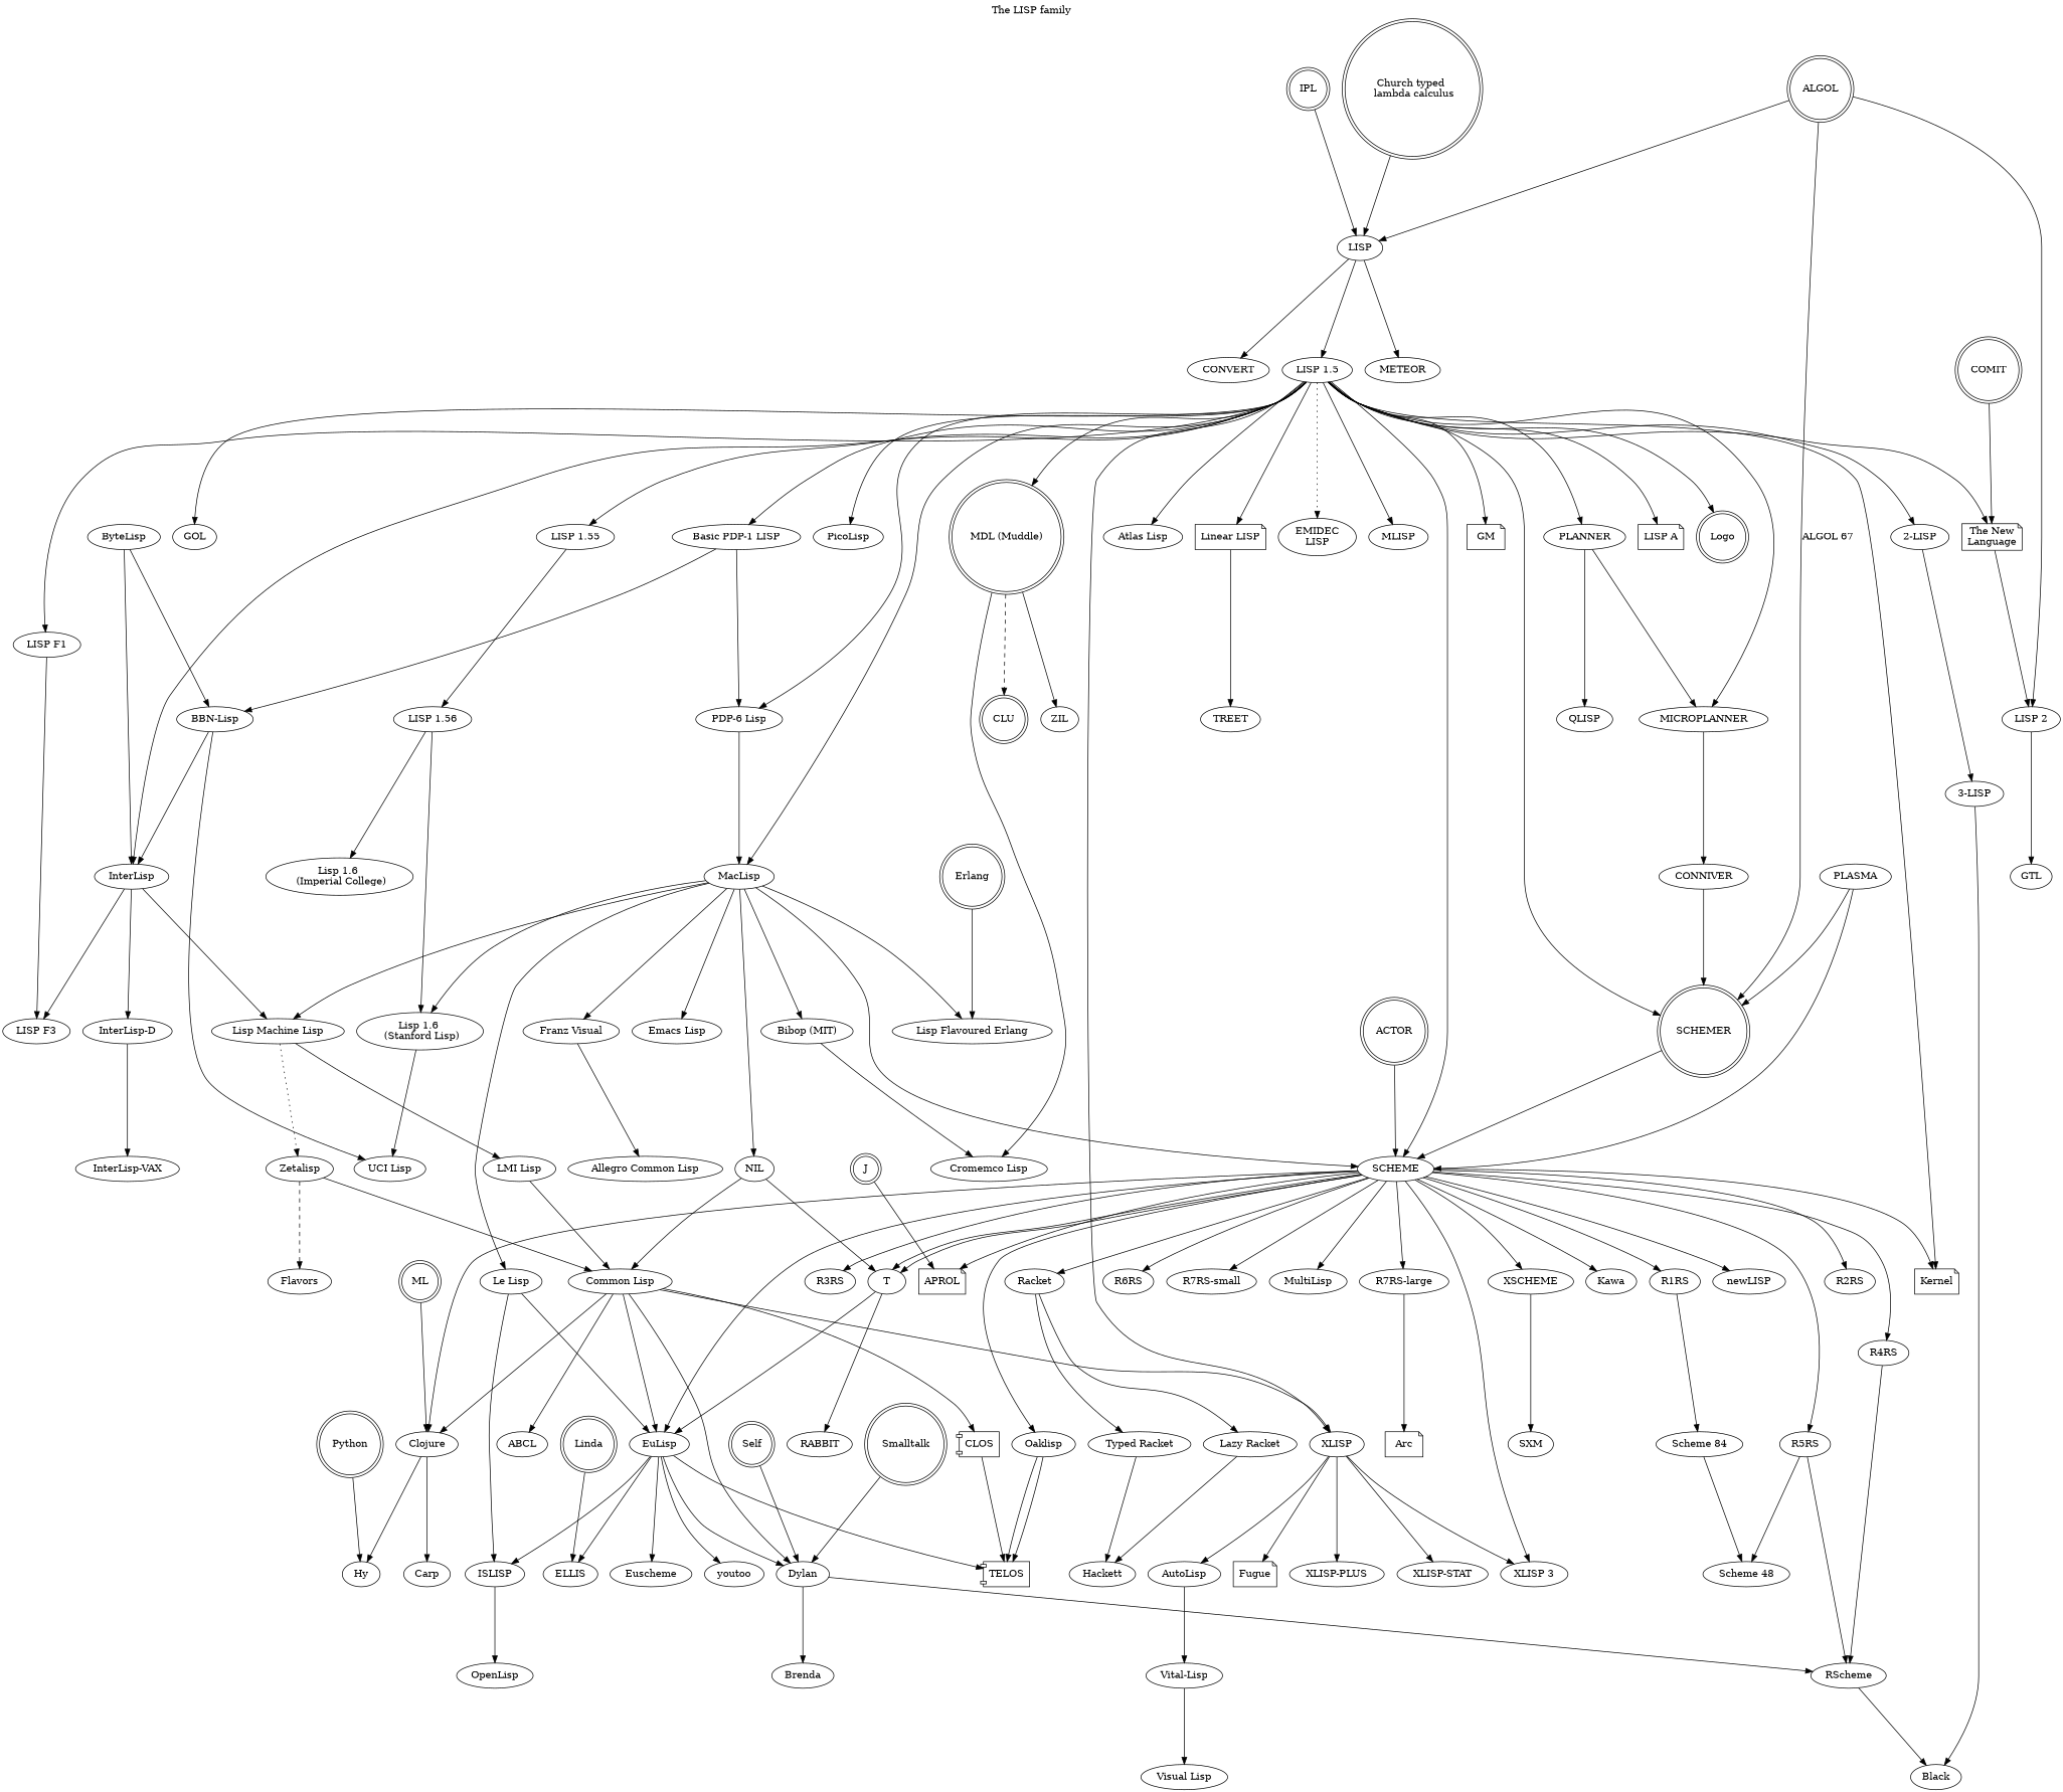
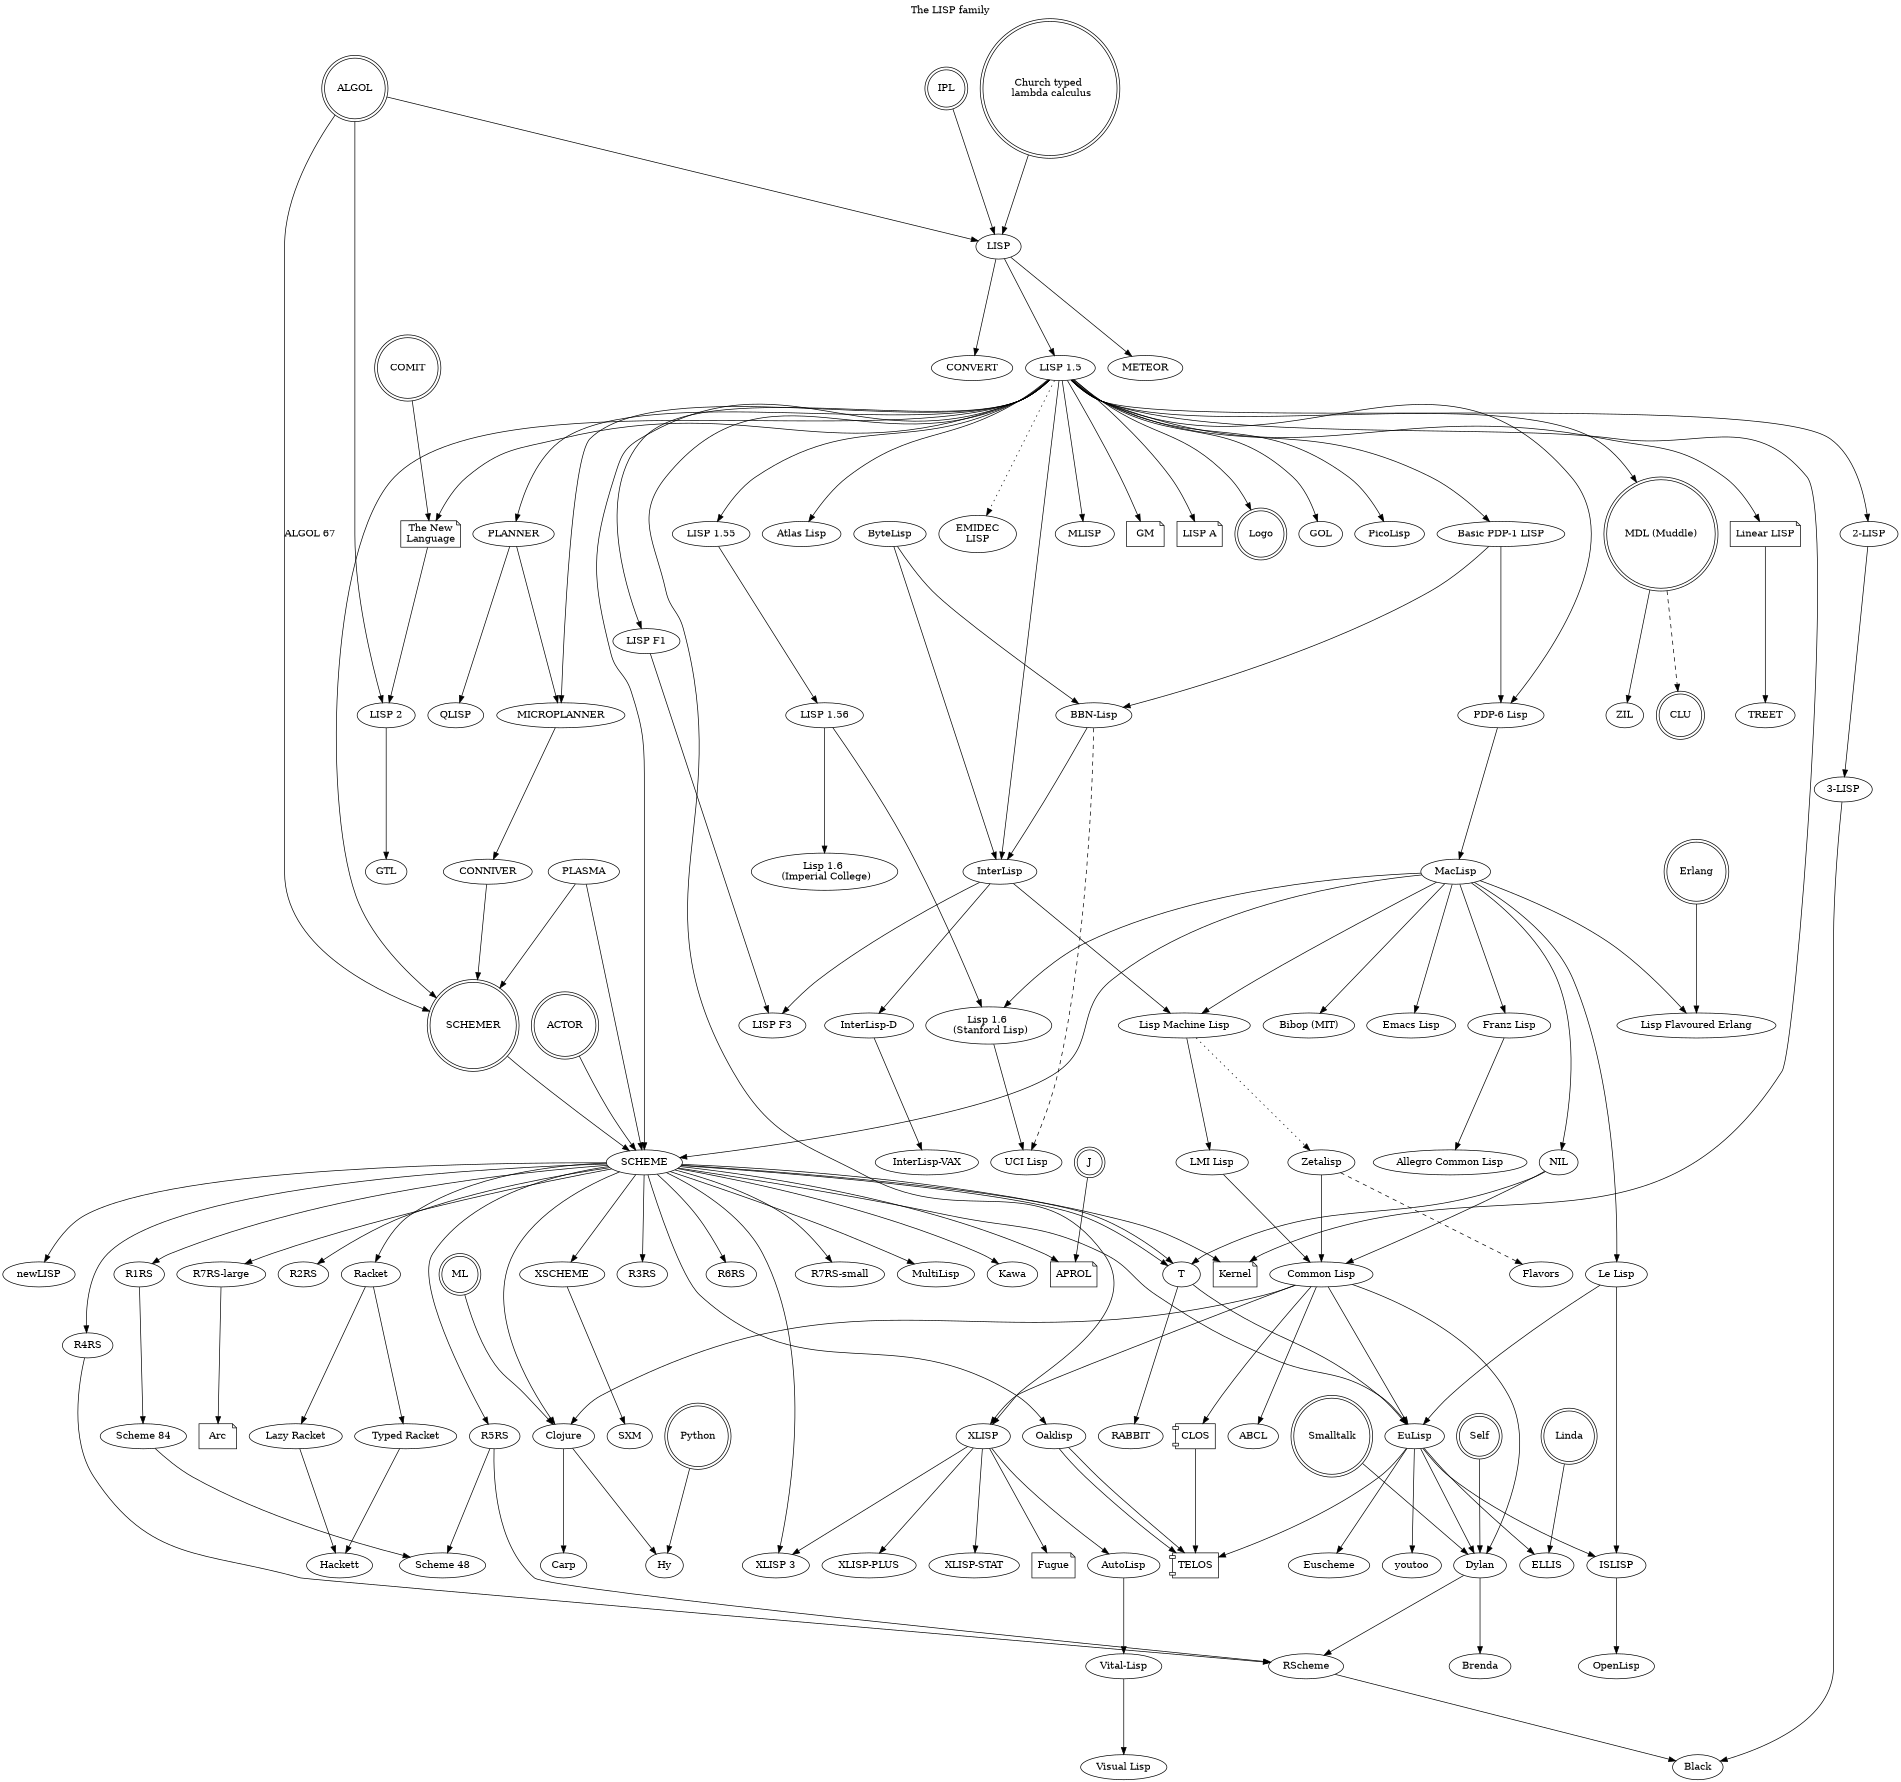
  digraph {
    concentrate=false
    constraint=true
    label="The LISP family"
    labelloc=t
    rank=new
    ranksep=1.5
    splines=true
    LISP
    "LISP 1.5"
    METEOR
    CONVERT
    PLANNER
    "MDL (Muddle)" [shape=doublecircle]
    MICROPLANNER
    SCHEMER [shape=doublecircle]
    InterLisp
    "Linear LISP" [shape=note]
    "Atlas Lisp"
    "LISP 1.55"
    MacLisp
    "Basic PDP-1 LISP"
    "EMIDEC\nLISP"
    MLISP
    "The New\nLanguage" [shape=note]
    GM [shape=note]
    "LISP A" [shape=note]
    "PDP-6 Lisp"
    SCHEME
    XLISP
    Logo [shape=doublecircle]
    GOL
    Kernel [shape=note]
    PicoLisp
    "2-LISP"
    "LISP F1"
    QLISP
-   "Cromemco Lisp"
    ZIL
    CLU [shape=doublecircle]
    CONNIVER
    "Lisp Machine Lisp"
    "InterLisp-D"
    "LISP F3"
    TREET
    "LISP 1.56"
    "Lisp 1.6 \n (Stanford Lisp)"
    "Bibop (MIT)"
    "Emacs Lisp"
    NIL
-   "Franz Lisp" [label="Franz Visual"]
+   "Franz Lisp"
    "Lisp Flavoured Erlang"
    "Le Lisp"
    "BBN-Lisp"
    "LISP 2"
    EuLisp
    Clojure
    R1RS
    R2RS
    R3RS
    R4RS
    R5RS
    R6RS
    "R7RS-small"
    "R7RS-large"
    MultiLisp
    "XLISP 3"
    APROL [shape=note]
    T
    Kawa
    newLISP
    XSCHEME
    Racket
    Oaklisp
    AutoLisp
    Fugue [shape=note]
    "XLISP-PLUS"
    "XLISP-STAT"
    "3-LISP"
    ACTOR [shape=doublecircle]
    PLASMA
    IPL [shape=doublecircle]
    "Church typed \n lambda calculus" [shape=doublecircle]
    ALGOL [shape=doublecircle]
    GTL
    Zetalisp
    "LMI Lisp"
    "InterLisp-VAX"
    "Lisp 1.6 \n (Imperial College)"
    "UCI Lisp"
    "Common Lisp"
    "Allegro Common Lisp"
    ISLISP
    COMIT [shape=doublecircle]
    Flavors
    ByteLisp
    Dylan
    ABCL
    CLOS [shape=component]
    RScheme
    Brenda
    TELOS [shape=component]
    youtoo
    ELLIS
    Euscheme
    Carp
    Hy
    "Scheme 84"
    "Scheme 48"
    Arc [shape=note]
    RABBIT
    SXM
    "Typed Racket"
    "Lazy Racket"
    Black
    "Vital-Lisp"
    "Visual Lisp"
    J [shape=doublecircle]
    Self [shape=doublecircle]
    Smalltalk [shape=doublecircle]
    OpenLisp
    Erlang [shape=doublecircle]
    Hackett
    ML [shape=doublecircle]
    Python [shape=doublecircle]
    Linda [shape=doublecircle]
    LISP -> "LISP 1.5"
    LISP -> METEOR
    LISP -> CONVERT
    "LISP 1.5" -> PLANNER
    "LISP 1.5" -> "MDL (Muddle)"
    "LISP 1.5" -> MICROPLANNER
    "LISP 1.5" -> SCHEMER
    "LISP 1.5" -> InterLisp
    "LISP 1.5" -> "Linear LISP"
    "LISP 1.5" -> "Atlas Lisp"
    "LISP 1.5" -> "LISP 1.55"
-   "LISP 1.5" -> MacLisp
    "LISP 1.5" -> "Basic PDP-1 LISP"
    "LISP 1.5" -> "EMIDEC\nLISP" [style=dotted]
    "LISP 1.5" -> MLISP
    "LISP 1.5" -> "The New\nLanguage"
    "LISP 1.5" -> GM
    "LISP 1.5" -> "LISP A"
    "LISP 1.5" -> "PDP-6 Lisp"
    "LISP 1.5" -> SCHEME
    "LISP 1.5" -> XLISP
    "LISP 1.5" -> Logo
    "LISP 1.5" -> GOL
    "LISP 1.5" -> Kernel
    "LISP 1.5" -> PicoLisp
    "LISP 1.5" -> "2-LISP"
    "LISP 1.5" -> "LISP F1"
    PLANNER -> MICROPLANNER
    PLANNER -> QLISP
-   "MDL (Muddle)" -> "Cromemco Lisp"
    "MDL (Muddle)" -> ZIL
    "MDL (Muddle)" -> CLU [style=dashed]
    MICROPLANNER -> CONNIVER
    SCHEMER -> SCHEME
    InterLisp -> "Lisp Machine Lisp"
    InterLisp -> "InterLisp-D"
    InterLisp -> "LISP F3"
    "Linear LISP" -> TREET
    "LISP 1.55" -> "LISP 1.56"
    MacLisp -> SCHEME
    MacLisp -> "Lisp Machine Lisp"
    MacLisp -> "Lisp 1.6 \n (Stanford Lisp)"
    MacLisp -> "Bibop (MIT)"
    MacLisp -> "Emacs Lisp"
    MacLisp -> NIL
    MacLisp -> "Franz Lisp"
    MacLisp -> "Lisp Flavoured Erlang"
    MacLisp -> "Le Lisp"
    "Basic PDP-1 LISP" -> "PDP-6 Lisp"
    "Basic PDP-1 LISP" -> "BBN-Lisp"
    "The New\nLanguage" -> "LISP 2"
    "PDP-6 Lisp" -> MacLisp
    SCHEME -> Kernel
    SCHEME -> EuLisp
    SCHEME -> Clojure
    SCHEME -> R1RS
    SCHEME -> R2RS
    SCHEME -> R3RS
    SCHEME -> R4RS
    SCHEME -> R5RS
    SCHEME -> R6RS
    SCHEME -> "R7RS-small"
    SCHEME -> "R7RS-large"
    SCHEME -> MultiLisp
    SCHEME -> "XLISP 3"
    SCHEME -> APROL
    SCHEME -> T
    SCHEME -> T
    SCHEME -> Kawa
    SCHEME -> newLISP
    SCHEME -> XSCHEME
    SCHEME -> Racket
    SCHEME -> Oaklisp
    XLISP -> "XLISP 3"
    XLISP -> AutoLisp
    XLISP -> Fugue
    XLISP -> "XLISP-PLUS"
    XLISP -> "XLISP-STAT"
    "2-LISP" -> "3-LISP"
    "LISP F1" -> "LISP F3"
    CONNIVER -> SCHEMER
    "Lisp Machine Lisp" -> Zetalisp [style=dotted]
    "Lisp Machine Lisp" -> "LMI Lisp"
    "InterLisp-D" -> "InterLisp-VAX"
    "LISP 1.56" -> "Lisp 1.6 \n (Stanford Lisp)"
    "LISP 1.56" -> "Lisp 1.6 \n (Imperial College)"
    "Lisp 1.6 \n (Stanford Lisp)" -> "UCI Lisp"
-   "Bibop (MIT)" -> "Cromemco Lisp"
    NIL -> T
    NIL -> "Common Lisp"
    "Franz Lisp" -> "Allegro Common Lisp"
    "Le Lisp" -> EuLisp
    "Le Lisp" -> ISLISP
    "BBN-Lisp" -> InterLisp
-   "BBN-Lisp" -> "UCI Lisp"
+   "BBN-Lisp" -> "UCI Lisp" [style=dashed]
    "LISP 2" -> GTL
    EuLisp -> ISLISP
    EuLisp -> Dylan
    EuLisp -> TELOS
    EuLisp -> youtoo
    EuLisp -> ELLIS
    EuLisp -> Euscheme
    Clojure -> Carp
    Clojure -> Hy
    R1RS -> "Scheme 84"
    R4RS -> RScheme
    R5RS -> RScheme
    R5RS -> "Scheme 48"
    "R7RS-large" -> Arc
    T -> EuLisp
    T -> RABBIT
    XSCHEME -> SXM
    Racket -> "Typed Racket"
    Racket -> "Lazy Racket"
    Oaklisp -> TELOS
    Oaklisp -> TELOS
    AutoLisp -> "Vital-Lisp"
    "3-LISP" -> Black
    ACTOR -> SCHEME
    PLASMA -> SCHEMER
    PLASMA -> SCHEME
    IPL -> LISP
    "Church typed \n lambda calculus" -> LISP
    ALGOL -> LISP
    ALGOL -> SCHEMER [label="ALGOL 67"]
    ALGOL -> "LISP 2"
    Zetalisp -> "Common Lisp"
    Zetalisp -> Flavors [style=dashed]
    "LMI Lisp" -> "Common Lisp"
    "Common Lisp" -> XLISP
    "Common Lisp" -> EuLisp
    "Common Lisp" -> Clojure
    "Common Lisp" -> Dylan
    "Common Lisp" -> ABCL
    "Common Lisp" -> CLOS
    ISLISP -> OpenLisp
    COMIT -> "The New\nLanguage"
    ByteLisp -> InterLisp
    ByteLisp -> "BBN-Lisp"
    Dylan -> RScheme
    Dylan -> Brenda
    CLOS -> TELOS
    RScheme -> Black
    "Scheme 84" -> "Scheme 48"
    "Typed Racket" -> Hackett
    "Lazy Racket" -> Hackett
    "Vital-Lisp" -> "Visual Lisp"
    J -> APROL
    Self -> Dylan
    Smalltalk -> Dylan
    Erlang -> "Lisp Flavoured Erlang"
    ML -> Clojure
    Python -> Hy
    Linda -> ELLIS
  }
